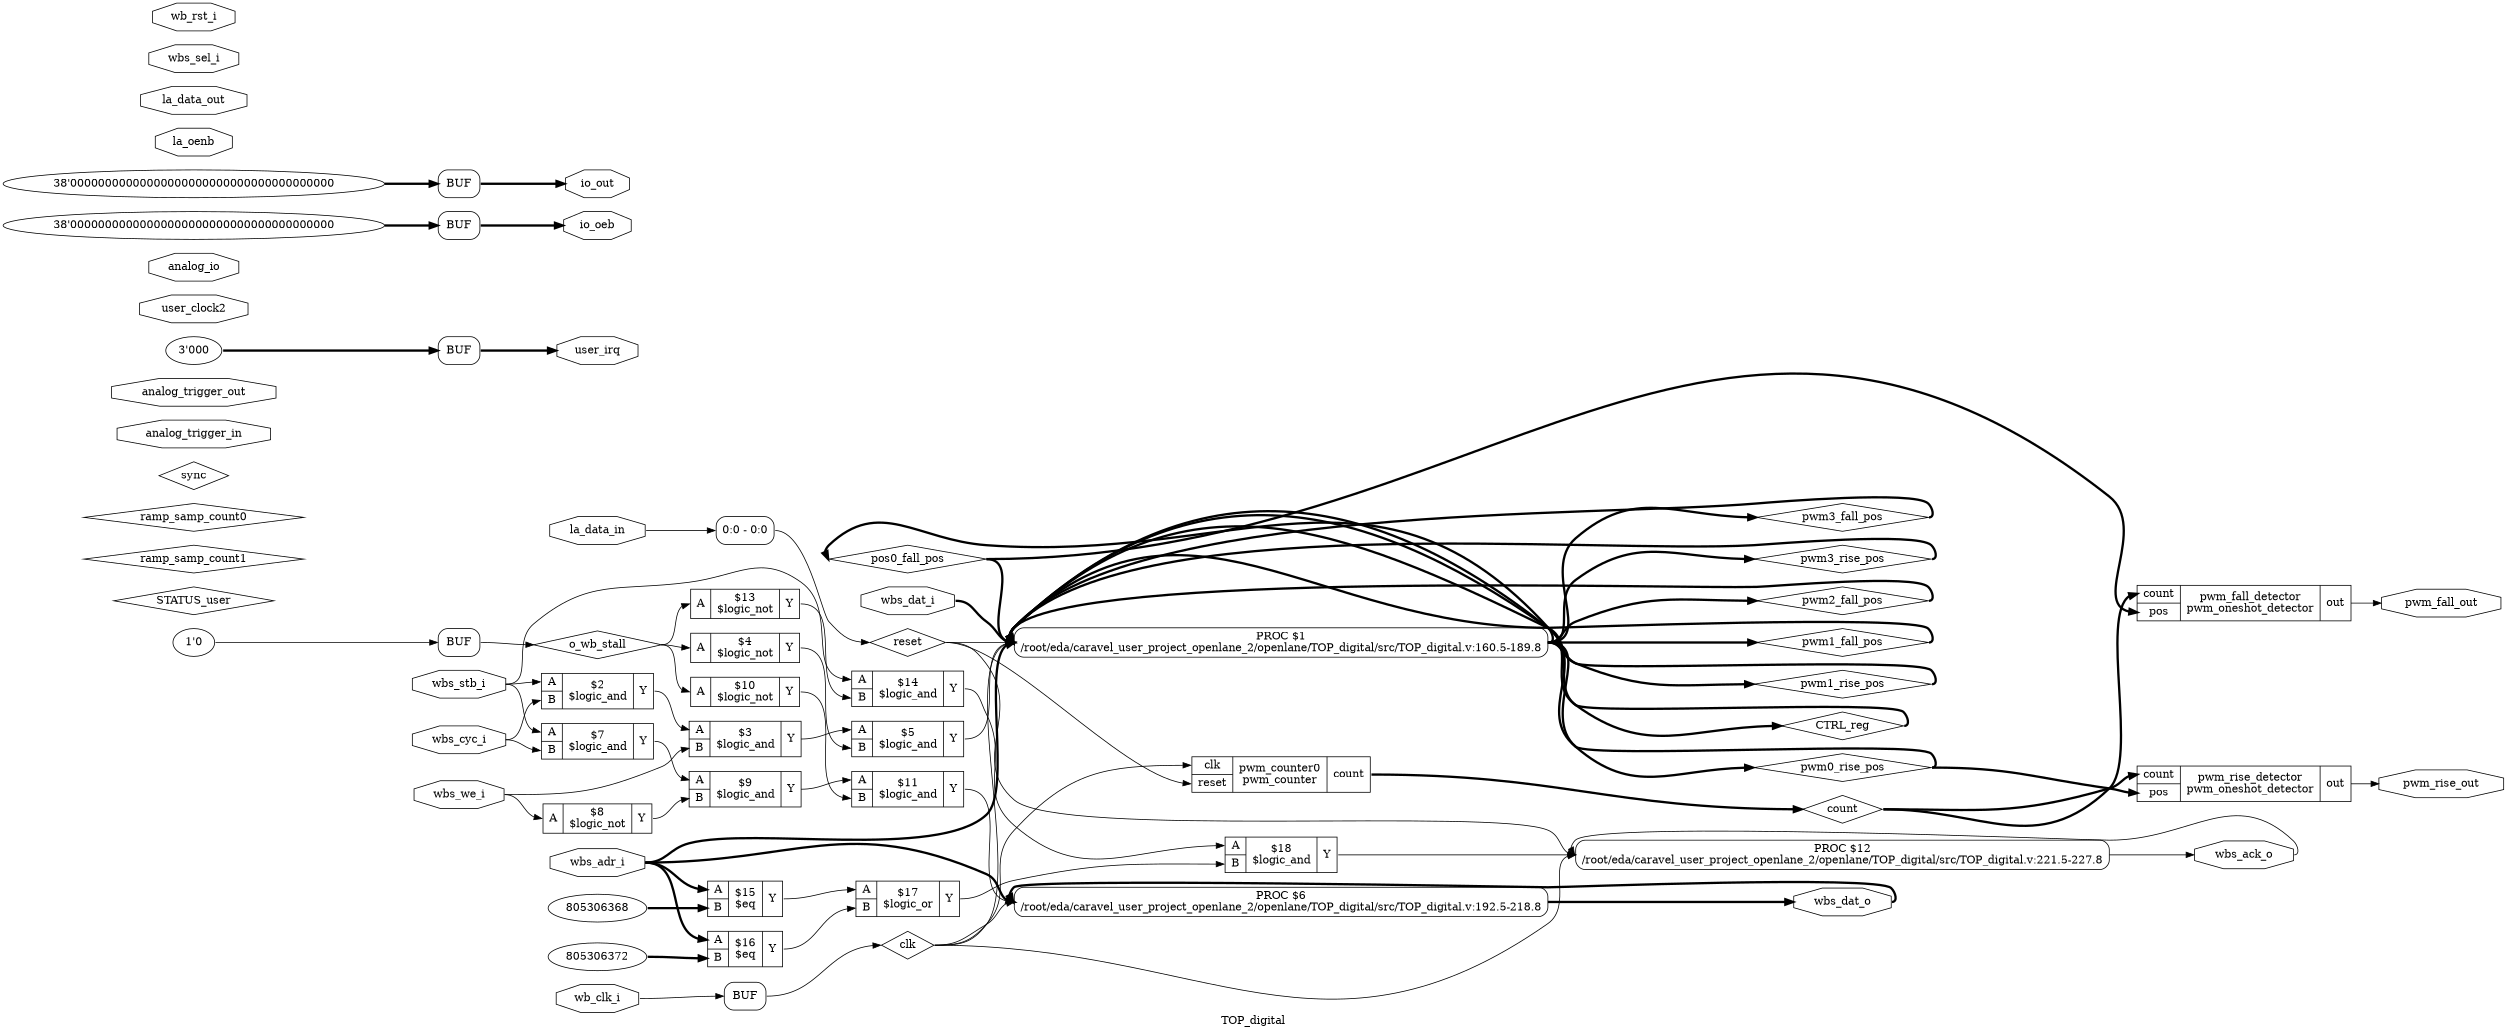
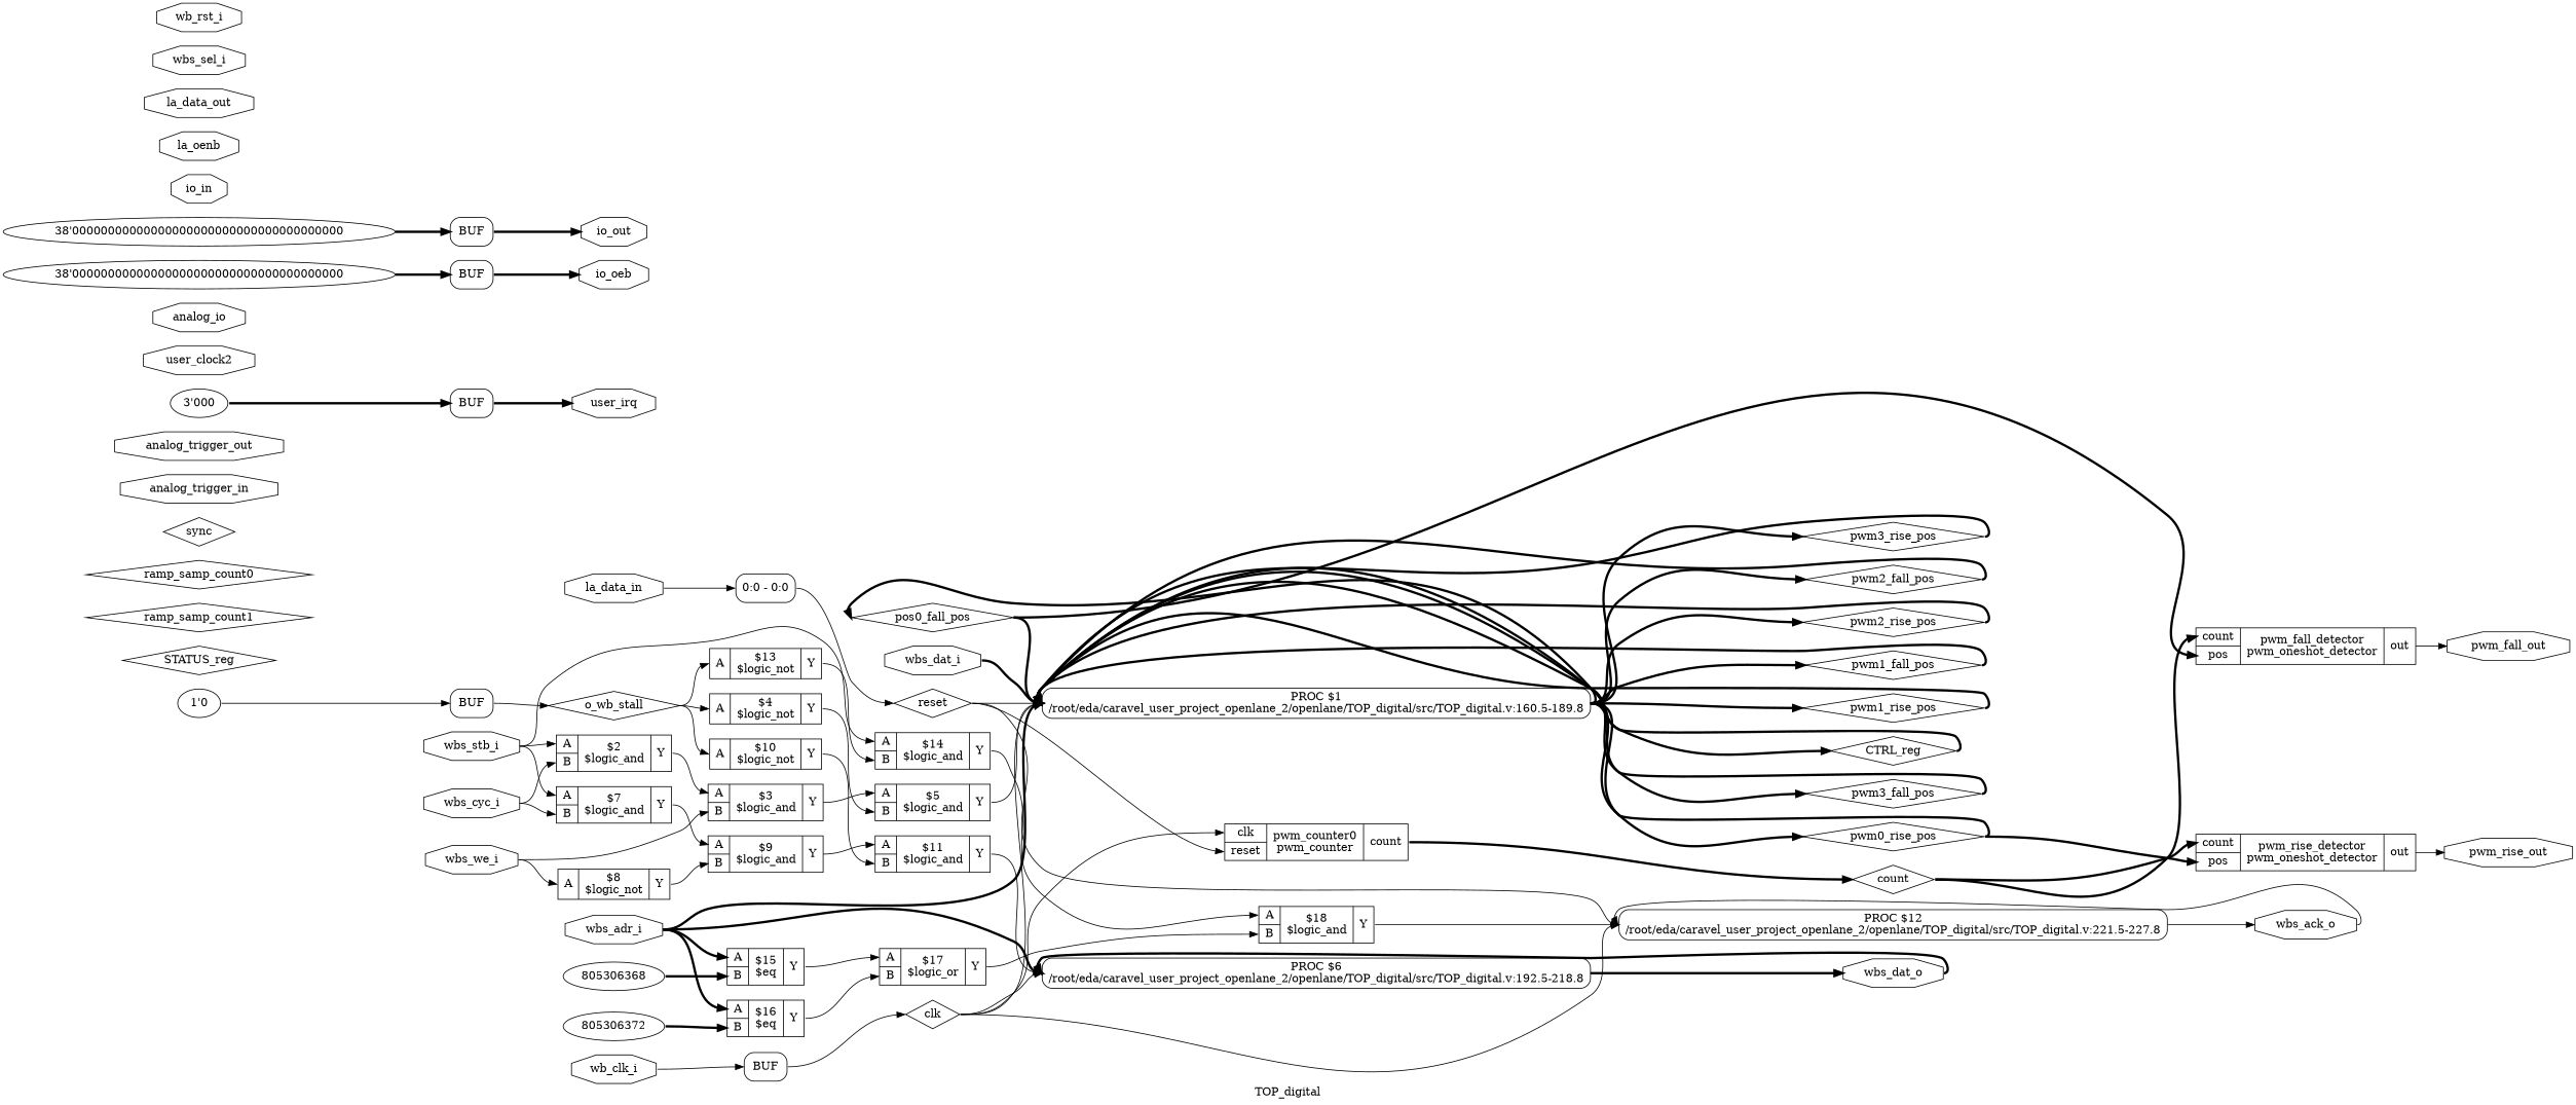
  digraph {
    label=TOP_digital
    rankdir=LR
    remincross=true
    node [color=black fontcolor=black shape=octagon]
    edge [color=black fontcolor=black headport=w tailport=e]
    n1 [label=count shape=diamond]
    n2 [label="{{<p27> count|<p67> pos}|pwm_fall_detector\npwm_oneshot_detector|{<p68> out}}" shape=record color="" fontcolor=""]
    n3 [label="{{<p27> count|<p67> pos}|pwm_rise_detector\npwm_oneshot_detector|{<p68> out}}" shape=record color="" fontcolor=""]
    n4 [label=pwm_fall_out]
    n5 [label=pwm_rise_out]
    n6 [label=o_wb_stall shape=diamond]
    n7 [label="{{<p72> A}|$13\n$logic_not|{<p74> Y}}" shape=record color="" fontcolor=""]
    n8 [label="{{<p72> A}|$10\n$logic_not|{<p74> Y}}" shape=record color="" fontcolor=""]
    n9 [label="{{<p72> A}|$4\n$logic_not|{<p74> Y}}" shape=record color="" fontcolor=""]
    n10 [label="{{<p72> A|<p73> B}|$14\n$logic_and|{<p74> Y}}" shape=record color="" fontcolor=""]
    n11 [label="{{<p72> A|<p73> B}|$11\n$logic_and|{<p74> Y}}" shape=record color="" fontcolor=""]
    n12 [label="{{<p72> A|<p73> B}|$5\n$logic_and|{<p74> Y}}" shape=record color="" fontcolor=""]
    n13 [label=CTRL_reg shape=diamond]
    n14 [label="PROC $1\n/root/eda/caravel_user_project_openlane_2/openlane/TOP_digital/src/TOP_digital.v:160.5-189.8" shape=box style=rounded color="" fontcolor=""]
    n15 [label=pwm3_fall_pos shape=diamond]
    n16 [label=pwm3_rise_pos shape=diamond]
    n17 [label=pwm2_fall_pos shape=diamond]
+   n18 [label=pwm2_rise_pos shape=diamond]
    n19 [label=pwm1_fall_pos shape=diamond]
    n20 [label=pwm1_rise_pos shape=diamond]
    n21 [label=pos0_fall_pos shape=diamond]
    n22 [label=pwm0_rise_pos shape=diamond]
-   n23 [label=STATUS_user shape=diamond]
+   n23 [label=STATUS_reg shape=diamond]
    n24 [label=ramp_samp_count1 shape=diamond]
    n25 [label=ramp_samp_count0 shape=diamond]
    n26 [label=sync shape=diamond]
    n27 [label=clk shape=diamond]
    n28 [label="{{<p42> clk|<p43> reset}|pwm_counter0\npwm_counter|{<p27> count}}" shape=record color="" fontcolor=""]
    n29 [label="PROC $12\n/root/eda/caravel_user_project_openlane_2/openlane/TOP_digital/src/TOP_digital.v:221.5-227.8" shape=box style=rounded color="" fontcolor=""]
    n30 [label="PROC $6\n/root/eda/caravel_user_project_openlane_2/openlane/TOP_digital/src/TOP_digital.v:192.5-218.8" shape=box style=rounded color="" fontcolor=""]
    n31 [label=wbs_ack_o]
    n32 [label=wbs_dat_o]
    n33 [label=reset shape=diamond]
    n34 [label=analog_trigger_in]
    n35 [label=analog_trigger_out]
    n36 [label=user_irq]
    n37 [label=user_clock2]
    n38 [label=analog_io]
    n39 [label=io_oeb]
    n40 [label=io_out]
+   n41 [label=io_in]
    n42 [label=la_oenb]
    n43 [label=la_data_out]
    n44 [label=la_data_in]
    n45 [label="<s0> 0:0 - 0:0 " shape=record style=rounded]
    n46 [label=wbs_adr_i]
    n47 [label="{{<p72> A|<p73> B}|$16\n$eq|{<p74> Y}}" shape=record color="" fontcolor=""]
    n48 [label="{{<p72> A|<p73> B}|$15\n$eq|{<p74> Y}}" shape=record color="" fontcolor=""]
    n49 [label="{{<p72> A|<p73> B}|$17\n$logic_or|{<p74> Y}}" shape=record color="" fontcolor=""]
    n50 [label=wbs_dat_i]
    n51 [label=wbs_sel_i]
    n52 [label=wbs_we_i]
    n53 [label="{{<p72> A}|$8\n$logic_not|{<p74> Y}}" shape=record color="" fontcolor=""]
    n54 [label="{{<p72> A|<p73> B}|$3\n$logic_and|{<p74> Y}}" shape=record color="" fontcolor=""]
    n55 [label="{{<p72> A|<p73> B}|$9\n$logic_and|{<p74> Y}}" shape=record color="" fontcolor=""]
    n56 [label=wbs_cyc_i]
    n57 [label="{{<p72> A|<p73> B}|$7\n$logic_and|{<p74> Y}}" shape=record color="" fontcolor=""]
    n58 [label="{{<p72> A|<p73> B}|$2\n$logic_and|{<p74> Y}}" shape=record color="" fontcolor=""]
    n59 [label=wbs_stb_i]
    n60 [label="{{<p72> A|<p73> B}|$18\n$logic_and|{<p74> Y}}" shape=record color="" fontcolor=""]
    n61 [label=wb_rst_i]
    n62 [label=wb_clk_i]
    n63 [label=BUF shape=box style=rounded color="" fontcolor=""]
    n64 [label=805306372 color="" fontcolor="" shape=""]
    n65 [label=805306368 color="" fontcolor="" shape=""]
    n66 [label="3'000" color="" fontcolor="" shape=""]
    n67 [label=BUF shape=box style=rounded color="" fontcolor=""]
    n68 [label="38'00000000000000000000000000000000000000" color="" fontcolor="" shape=""]
    n69 [label=BUF shape=box style=rounded color="" fontcolor=""]
    n70 [label="38'00000000000000000000000000000000000000" color="" fontcolor="" shape=""]
    n71 [label=BUF shape=box style=rounded color="" fontcolor=""]
    n72 [label="1'0" color="" fontcolor="" shape=""]
    n73 [label=BUF shape=box style=rounded color="" fontcolor=""]
    n1 -> n2 [headport="p27:w" style="setlinewidth(3)"]
    n1 -> n3 [headport="p27:w" style="setlinewidth(3)"]
    n2 -> n4 [tailport="p68:e"]
    n3 -> n5 [tailport="p68:e"]
    n6 -> n7 [headport="p72:w"]
    n6 -> n8 [headport="p72:w"]
    n6 -> n9 [headport="p72:w"]
    n7 -> n10 [headport="p73:w" tailport="p74:e"]
    n8 -> n11 [headport="p73:w" tailport="p74:e"]
    n9 -> n12 [headport="p73:w" tailport="p74:e"]
    n10 -> n60 [headport="p72:w" tailport="p74:e"]
    n11 -> n30 [tailport="p74:e"]
    n12 -> n14 [tailport="p74:e"]
    n13 -> n14 [style="setlinewidth(3)"]
    n14 -> n13 [style="setlinewidth(3)"]
    n14 -> n15 [style="setlinewidth(3)"]
    n14 -> n16 [style="setlinewidth(3)"]
    n14 -> n17 [style="setlinewidth(3)"]
+   n14 -> n18 [style="setlinewidth(3)"]
    n14 -> n19 [style="setlinewidth(3)"]
    n14 -> n20 [style="setlinewidth(3)"]
    n14 -> n21 [style="setlinewidth(3)"]
    n14 -> n22 [style="setlinewidth(3)"]
    n15 -> n14 [style="setlinewidth(3)"]
    n16 -> n14 [style="setlinewidth(3)"]
    n17 -> n14 [style="setlinewidth(3)"]
+   n18 -> n14 [style="setlinewidth(3)"]
    n19 -> n14 [style="setlinewidth(3)"]
    n20 -> n14 [style="setlinewidth(3)"]
    n21 -> n2 [headport="p67:w" style="setlinewidth(3)"]
    n21 -> n14 [style="setlinewidth(3)"]
    n22 -> n3 [headport="p67:w" style="setlinewidth(3)"]
    n22 -> n14 [style="setlinewidth(3)"]
    n27 -> n14
    n27 -> n28 [headport="p42:w"]
    n27 -> n29
    n27 -> n30
    n28 -> n1 [style="setlinewidth(3)" tailport="p27:e"]
    n29 -> n31
    n30 -> n32 [style="setlinewidth(3)"]
    n31 -> n29
    n32 -> n30 [style="setlinewidth(3)"]
    n33 -> n14
    n33 -> n28 [headport="p43:w"]
    n33 -> n29
    n44 -> n45 [headport="s0:w"]
    n45 -> n33
    n46 -> n14 [style="setlinewidth(3)"]
    n46 -> n30 [style="setlinewidth(3)"]
    n46 -> n47 [headport="p72:w" style="setlinewidth(3)"]
    n46 -> n48 [headport="p72:w" style="setlinewidth(3)"]
    n47 -> n49 [headport="p73:w" tailport="p74:e"]
    n48 -> n49 [headport="p72:w" tailport="p74:e"]
    n49 -> n60 [headport="p73:w" tailport="p74:e"]
    n50 -> n14 [style="setlinewidth(3)"]
    n52 -> n53 [headport="p72:w"]
    n52 -> n54 [headport="p73:w"]
    n53 -> n55 [headport="p73:w" tailport="p74:e"]
    n54 -> n12 [headport="p72:w" tailport="p74:e"]
    n55 -> n11 [headport="p72:w" tailport="p74:e"]
    n56 -> n57 [headport="p73:w"]
    n56 -> n58 [headport="p73:w"]
    n57 -> n55 [headport="p72:w" tailport="p74:e"]
    n58 -> n54 [headport="p72:w" tailport="p74:e"]
    n59 -> n10 [headport="p72:w"]
    n59 -> n57 [headport="p72:w"]
    n59 -> n58 [headport="p72:w"]
    n60 -> n29 [tailport="p74:e"]
    n62 -> n63
    n63 -> n27
    n64 -> n47 [headport="p73:w" style="setlinewidth(3)"]
    n65 -> n48 [headport="p73:w" style="setlinewidth(3)"]
    n66 -> n67 [style="setlinewidth(3)"]
    n67 -> n36 [style="setlinewidth(3)"]
    n68 -> n69 [style="setlinewidth(3)"]
    n69 -> n40 [style="setlinewidth(3)"]
    n70 -> n71 [style="setlinewidth(3)"]
    n71 -> n39 [style="setlinewidth(3)"]
    n72 -> n73
    n73 -> n6
  }
